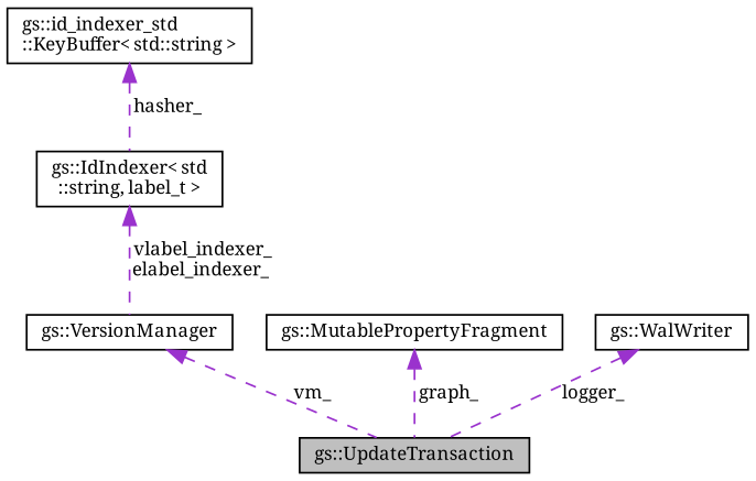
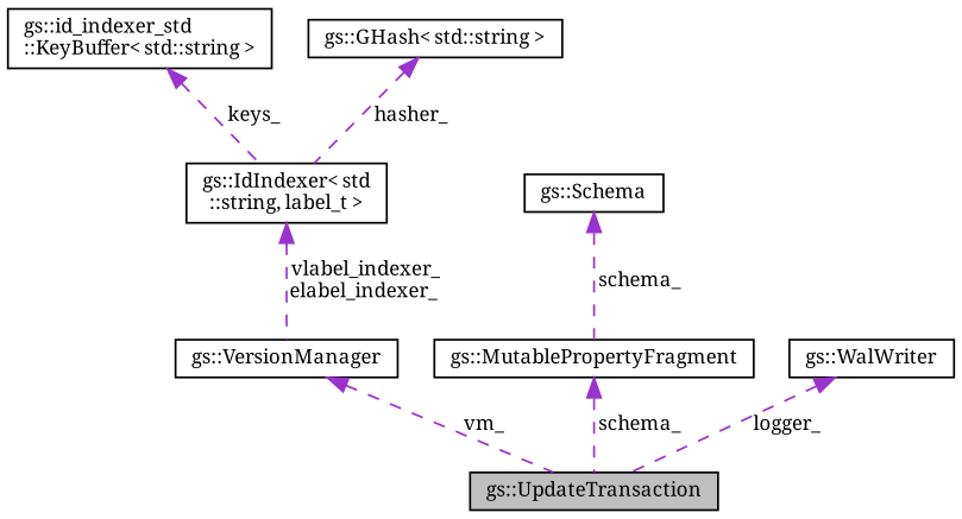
  digraph {
    fontname="Noto Serif"
    node [color=black fillcolor=white fontname="Noto Serif" fontsize=10 shape=record style=filled]
    edge [color=darkorchid3 dir=back fontname="Noto Serif" fontsize=10 labelfontname=Helvetica labelfontsize=10 style=dashed]
    n1 [fillcolor=grey75 fontcolor=black height=0.2 label="gs::UpdateTransaction" width=0.4]
    n2 [height=0.2 label="gs::VersionManager" width=0.4]
    n3 [height=0.2 label="gs::MutablePropertyFragment" width=0.4]
+   n4 [height=0.2 label="gs::Schema" width=0.4]
    n5 [height=0.2 label="gs::IdIndexer\< std\l::string, label_t \>" width=0.4]
    n6 [height=0.2 label="gs::id_indexer_std\l::KeyBuffer\< std::string \>" width=0.4]
+   n7 [height=0.2 label="gs::GHash\< std::string \>" width=0.4]
    n8 [height=0.2 label="gs::WalWriter" width=0.4]
    n2 -> n1 [label=" vm_"]
-   n3 -> n1 [label=" graph_"]
+   n3 -> n1 [label=" schema_"]
+   n4 -> n3 [label=" schema_"]
    n5 -> n2 [label=" vlabel_indexer_\nelabel_indexer_"]
-   n6 -> n5 [label=" hasher_"]
+   n6 -> n5 [label=" keys_"]
+   n7 -> n5 [label=" hasher_"]
    n8 -> n1 [label=" logger_"]
  }
